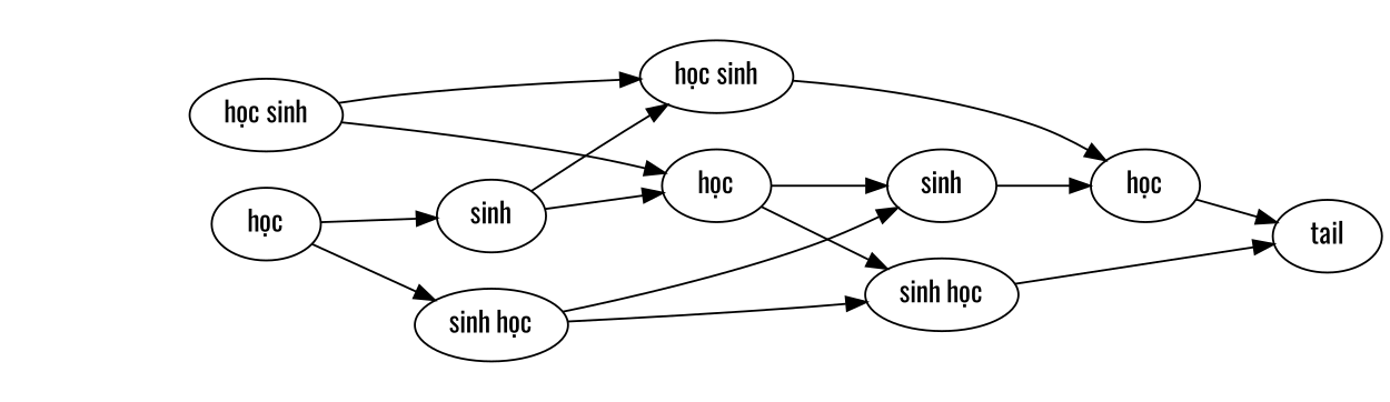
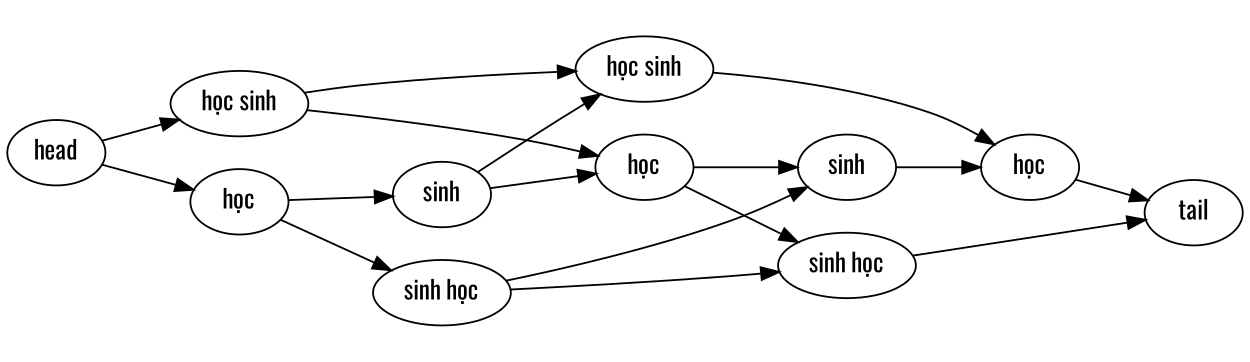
  digraph {
    fontname=Oswald
    rankdir=LR
    style=invis
    node [fontname=Oswald]
    edge [fontname=Oswald]
    n1 [label="học"]
    n2 [label="học sinh"]
    n3 [label=sinh]
    n4 [label="sinh học"]
    n5 [label="học"]
    n6 [label="học sinh"]
    n7 [label=sinh]
    n8 [label="sinh học"]
    n9 [label="học"]
+   head
    tail
    subgraph cluster_1 {
      n1
      n2
    }
    subgraph cluster_2 {
      n3
      n4
    }
    subgraph cluster_3 {
      n5
      n6
    }
    subgraph cluster_4 {
      n7
      n8
    }
    subgraph cluster_5 {
      n9
    }
    n1 -> n3
    n1 -> n4
    n2 -> n5
    n2 -> n6
    n3 -> n5
    n3 -> n6
    n4 -> n7
    n4 -> n8
    n5 -> n7
    n5 -> n8
    n6 -> n9
    n7 -> n9
    n8 -> tail
    n9 -> tail
+   head -> n1
+   head -> n2
  }
